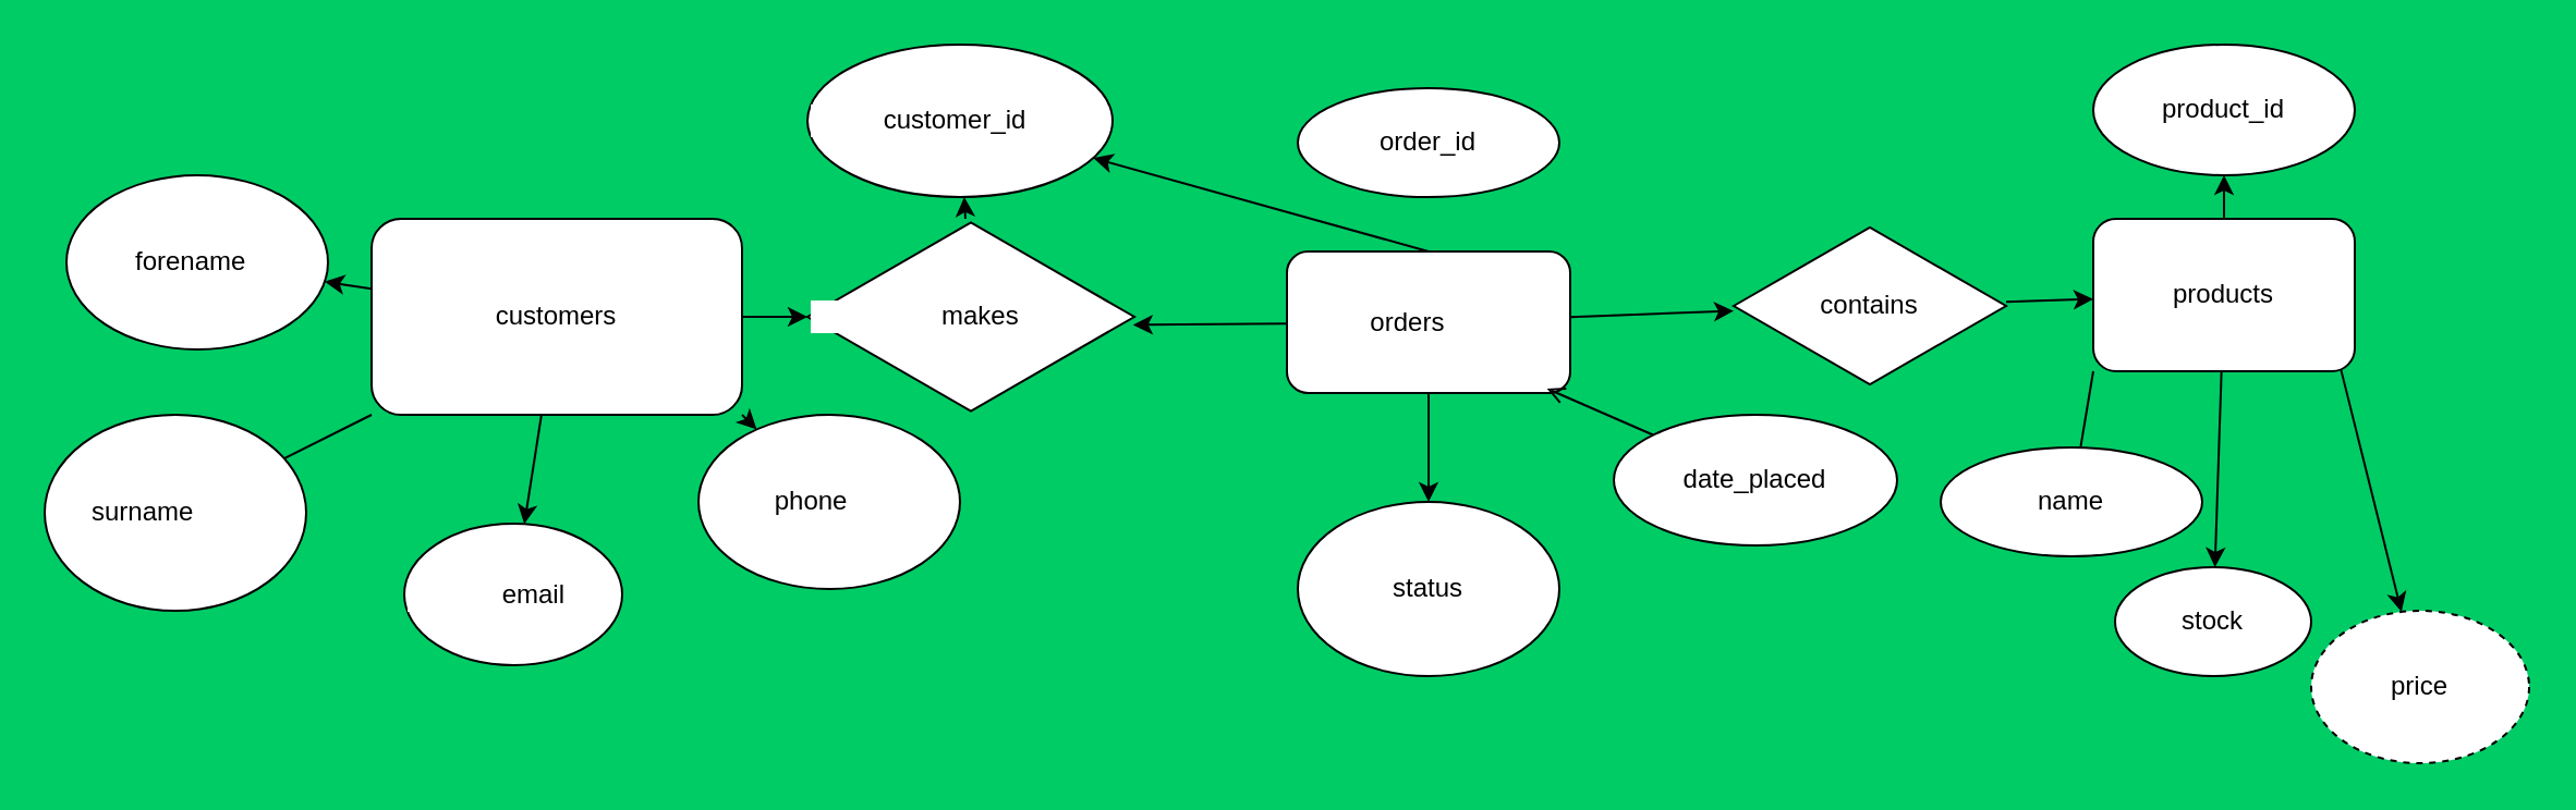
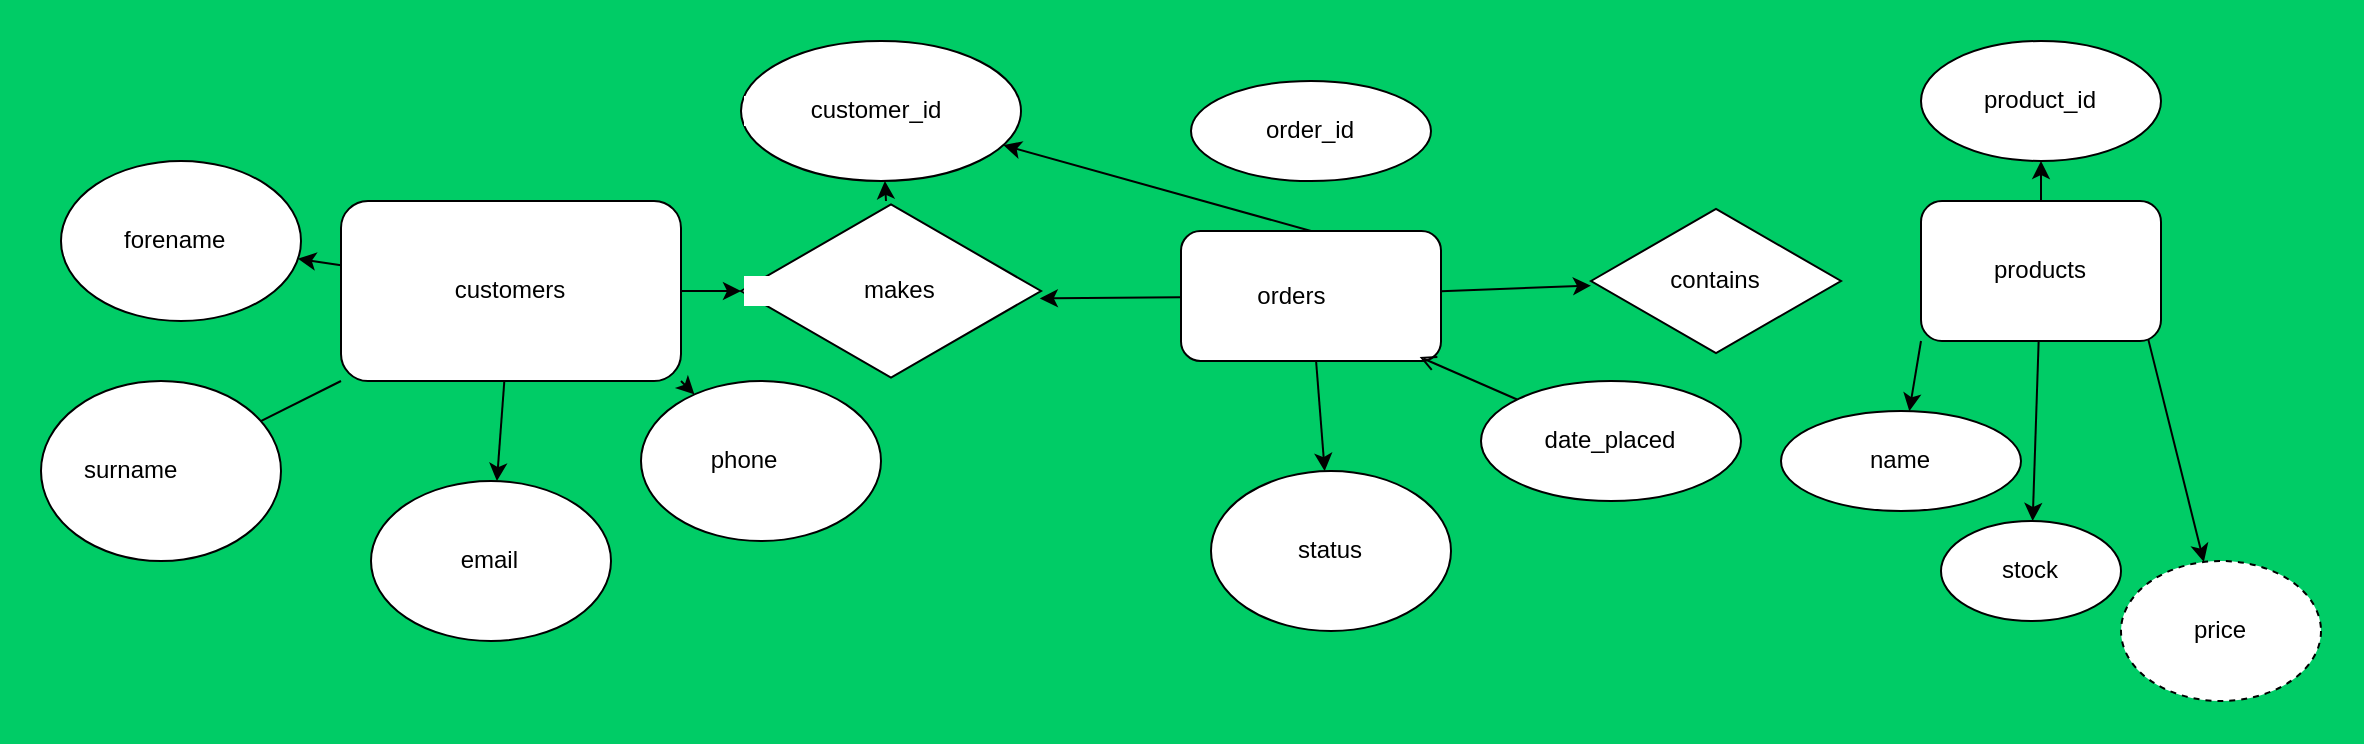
  <mxCell id="0" />
  <mxCell id="1" parent="0" />
  <mxCell id="2" style="edgeStyle=none;rounded=0;orthogonalLoop=1;jettySize=auto;html=1;" edge="1" parent="1" source="6" target="7"><mxGeometry relative="1" as="geometry"><mxPoint x="90" y="120" as="targetPoint" /></mxGeometry></mxCell>
  <mxCell id="3" style="edgeStyle=none;rounded=0;orthogonalLoop=1;jettySize=auto;html=1;" edge="1" parent="1" source="6" target="10"><mxGeometry relative="1" as="geometry"><mxPoint x="245" y="250" as="targetPoint" /></mxGeometry></mxCell>
  <mxCell id="4" style="edgeStyle=none;rounded=0;orthogonalLoop=1;jettySize=auto;html=1;exitX=1;exitY=1;exitDx=0;exitDy=0;" edge="1" parent="1" source="6" target="11"><mxGeometry relative="1" as="geometry"><mxPoint x="380" y="230" as="targetPoint" /></mxGeometry></mxCell>
  <mxCell id="5" style="edgeStyle=none;rounded=0;orthogonalLoop=1;jettySize=auto;html=1;" edge="1" parent="1" source="6" target="13"><mxGeometry relative="1" as="geometry"><mxPoint x="450" y="145" as="targetPoint" /></mxGeometry></mxCell>
  <mxCell id="6" value="customers" style="rounded=1;whiteSpace=wrap;html=1;labelBackgroundColor=#ffffff;align=center;" vertex="1" parent="1"><mxGeometry x="170" y="100" width="170" height="90" as="geometry" /></mxCell>
  <mxCell id="7" value="&amp;nbsp; &amp;nbsp; &amp;nbsp; &amp;nbsp; &amp;nbsp;forename" style="ellipse;whiteSpace=wrap;html=1;labelBackgroundColor=#ffffff;align=left;" vertex="1" parent="1"><mxGeometry x="30" y="80" width="120" height="80" as="geometry" /></mxCell>
  <mxCell id="8" value="" style="endArrow=none;html=1;exitX=0;exitY=1;exitDx=0;exitDy=0;" edge="1" parent="1" source="6" target="9"><mxGeometry width="50" height="50" relative="1" as="geometry"><mxPoint x="140" y="210" as="sourcePoint" /><mxPoint x="170" y="180" as="targetPoint" /></mxGeometry></mxCell>
  <mxCell id="9" value="&amp;nbsp; &amp;nbsp; &amp;nbsp; surname" style="ellipse;whiteSpace=wrap;html=1;labelBackgroundColor=#ffffff;align=left;" vertex="1" parent="1"><mxGeometry x="20" y="190" width="120" height="90" as="geometry" /></mxCell>
- <mxCell id="10" value="&amp;nbsp; &amp;nbsp; &amp;nbsp; &amp;nbsp; &amp;nbsp; &amp;nbsp; &amp;nbsp;email&amp;nbsp;" style="ellipse;whiteSpace=wrap;html=1;labelBackgroundColor=#ffffff;align=left;" vertex="1" parent="1"><mxGeometry x="185" y="240" width="100" height="65" as="geometry" /></mxCell>
+ <mxCell id="10" value="&amp;nbsp; &amp;nbsp; &amp;nbsp; &amp;nbsp; &amp;nbsp; &amp;nbsp; &amp;nbsp;email&amp;nbsp;" style="ellipse;whiteSpace=wrap;html=1;labelBackgroundColor=#ffffff;align=left;" vertex="1" parent="1"><mxGeometry x="185" y="240" width="120" height="80" as="geometry" /></mxCell>
  <mxCell id="11" value="&amp;nbsp; &amp;nbsp; &amp;nbsp; &amp;nbsp; &amp;nbsp; phone&amp;nbsp;" style="ellipse;whiteSpace=wrap;html=1;labelBackgroundColor=#ffffff;align=left;" vertex="1" parent="1"><mxGeometry x="320" y="190" width="120" height="80" as="geometry" /></mxCell>
  <mxCell id="12" style="edgeStyle=none;rounded=0;orthogonalLoop=1;jettySize=auto;html=1;" edge="1" parent="1" source="13" target="14"><mxGeometry relative="1" as="geometry"><mxPoint x="445" y="50" as="targetPoint" /></mxGeometry></mxCell>
  <mxCell id="13" value="&amp;nbsp; &amp;nbsp; &amp;nbsp; &amp;nbsp; &amp;nbsp; &amp;nbsp; &amp;nbsp; &amp;nbsp; &amp;nbsp; makes" style="html=1;whiteSpace=wrap;aspect=fixed;shape=isoRectangle;labelBackgroundColor=#ffffff;align=left;" vertex="1" parent="1"><mxGeometry x="370" y="100" width="150" height="90" as="geometry" /></mxCell>
  <mxCell id="14" value="&amp;nbsp; &amp;nbsp; &amp;nbsp; &amp;nbsp; &amp;nbsp; customer_id&amp;nbsp;" style="ellipse;whiteSpace=wrap;html=1;labelBackgroundColor=#ffffff;align=left;" vertex="1" parent="1"><mxGeometry x="370" y="20" width="140" height="70" as="geometry" /></mxCell>
  <mxCell id="15" style="edgeStyle=none;rounded=0;orthogonalLoop=1;jettySize=auto;html=1;entryX=0.996;entryY=0.541;entryDx=0;entryDy=0;entryPerimeter=0;" edge="1" parent="1" source="19" target="13"><mxGeometry relative="1" as="geometry" /></mxCell>
  <mxCell id="16" style="edgeStyle=none;rounded=0;orthogonalLoop=1;jettySize=auto;html=1;" edge="1" parent="1" source="19" target="20"><mxGeometry relative="1" as="geometry"><mxPoint x="655" y="270" as="targetPoint" /></mxGeometry></mxCell>
  <mxCell id="17" style="edgeStyle=none;rounded=0;orthogonalLoop=1;jettySize=auto;html=1;exitX=0.5;exitY=0;exitDx=0;exitDy=0;" edge="1" parent="1" source="19" target="14"><mxGeometry relative="1" as="geometry"><mxPoint x="655" y="60" as="targetPoint" /></mxGeometry></mxCell>
  <mxCell id="18" style="edgeStyle=none;rounded=0;orthogonalLoop=1;jettySize=auto;html=1;" edge="1" parent="1" source="19" target="25"><mxGeometry relative="1" as="geometry"><mxPoint x="870" y="147.5" as="targetPoint" /></mxGeometry></mxCell>
  <mxCell id="19" value="&amp;nbsp; &amp;nbsp; &amp;nbsp; &amp;nbsp; &amp;nbsp; &amp;nbsp;orders" style="rounded=1;whiteSpace=wrap;html=1;labelBackgroundColor=#ffffff;align=left;" vertex="1" parent="1"><mxGeometry x="590" y="115" width="130" height="65" as="geometry" /></mxCell>
- <mxCell id="20" value="status" style="ellipse;whiteSpace=wrap;html=1;labelBackgroundColor=#ffffff;align=center;" vertex="1" parent="1"><mxGeometry x="595" y="230" width="120" height="80" as="geometry" /></mxCell>
+ <mxCell id="20" value="status" style="ellipse;whiteSpace=wrap;html=1;labelBackgroundColor=#ffffff;align=center;" vertex="1" parent="1"><mxGeometry x="605" y="235" width="120" height="80" as="geometry" /></mxCell>
  <mxCell id="21" style="edgeStyle=none;rounded=0;orthogonalLoop=1;jettySize=auto;html=1;entryX=0.918;entryY=0.969;entryDx=0;entryDy=0;entryPerimeter=0;endArrow=open;" edge="1" parent="1" source="22" target="19"><mxGeometry relative="1" as="geometry" /></mxCell>
  <mxCell id="22" value="date_placed" style="ellipse;whiteSpace=wrap;html=1;labelBackgroundColor=#ffffff;align=center;" vertex="1" parent="1"><mxGeometry x="740" y="190" width="130" height="60" as="geometry" /></mxCell>
  <mxCell id="23" value="order_id" style="ellipse;whiteSpace=wrap;html=1;labelBackgroundColor=#ffffff;align=center;" vertex="1" parent="1"><mxGeometry x="595" y="40" width="120" height="50" as="geometry" /></mxCell>
- <mxCell id="24" style="edgeStyle=none;rounded=0;orthogonalLoop=1;jettySize=auto;html=1;" edge="1" parent="1" source="25" target="30"><mxGeometry relative="1" as="geometry"><mxPoint x="980" y="140" as="targetPoint" /></mxGeometry></mxCell>
  <mxCell id="25" value="contains" style="html=1;whiteSpace=wrap;aspect=fixed;shape=isoRectangle;labelBackgroundColor=#ffffff;align=center;" vertex="1" parent="1"><mxGeometry x="795" y="102.5" width="125" height="75" as="geometry" /></mxCell>
  <mxCell id="26" style="edgeStyle=none;rounded=0;orthogonalLoop=1;jettySize=auto;html=1;" edge="1" parent="1" source="30" target="31"><mxGeometry relative="1" as="geometry"><mxPoint x="1020" y="40" as="targetPoint" /></mxGeometry></mxCell>
- <mxCell id="27" style="edgeStyle=none;rounded=0;orthogonalLoop=1;jettySize=auto;html=1;exitX=0;exitY=1;exitDx=0;exitDy=0;endArrow=none;" edge="1" parent="1" source="30" target="32"><mxGeometry relative="1" as="geometry"><mxPoint x="920" y="220" as="targetPoint" /></mxGeometry></mxCell>
+ <mxCell id="27" style="edgeStyle=none;rounded=0;orthogonalLoop=1;jettySize=auto;html=1;exitX=0;exitY=1;exitDx=0;exitDy=0;" edge="1" parent="1" source="30" target="32"><mxGeometry relative="1" as="geometry"><mxPoint x="920" y="220" as="targetPoint" /></mxGeometry></mxCell>
  <mxCell id="28" style="edgeStyle=none;rounded=0;orthogonalLoop=1;jettySize=auto;html=1;" edge="1" parent="1" source="30" target="33"><mxGeometry relative="1" as="geometry"><mxPoint x="1030" y="270" as="targetPoint" /></mxGeometry></mxCell>
  <mxCell id="29" style="edgeStyle=none;rounded=0;orthogonalLoop=1;jettySize=auto;html=1;exitX=0.939;exitY=0.933;exitDx=0;exitDy=0;exitPerimeter=0;" edge="1" parent="1" source="30" target="34"><mxGeometry relative="1" as="geometry"><mxPoint x="1110" y="300" as="targetPoint" /></mxGeometry></mxCell>
  <mxCell id="30" value="products" style="rounded=1;whiteSpace=wrap;html=1;labelBackgroundColor=#ffffff;align=center;" vertex="1" parent="1"><mxGeometry x="960" y="100" width="120" height="70" as="geometry" /></mxCell>
  <mxCell id="31" value="product_id" style="ellipse;whiteSpace=wrap;html=1;labelBackgroundColor=#ffffff;align=center;" vertex="1" parent="1"><mxGeometry x="960" y="20" width="120" height="60" as="geometry" /></mxCell>
  <mxCell id="32" value="name" style="ellipse;whiteSpace=wrap;html=1;labelBackgroundColor=#ffffff;align=center;" vertex="1" parent="1"><mxGeometry x="890" y="205" width="120" height="50" as="geometry" /></mxCell>
  <mxCell id="33" value="stock" style="ellipse;whiteSpace=wrap;html=1;labelBackgroundColor=#ffffff;align=center;" vertex="1" parent="1"><mxGeometry x="970" y="260" width="90" height="50" as="geometry" /></mxCell>
  <mxCell id="34" value="price" style="ellipse;whiteSpace=wrap;html=1;labelBackgroundColor=#ffffff;align=center;dashed=1;" vertex="1" parent="1"><mxGeometry x="1060" y="280" width="100" height="70" as="geometry" /></mxCell>
